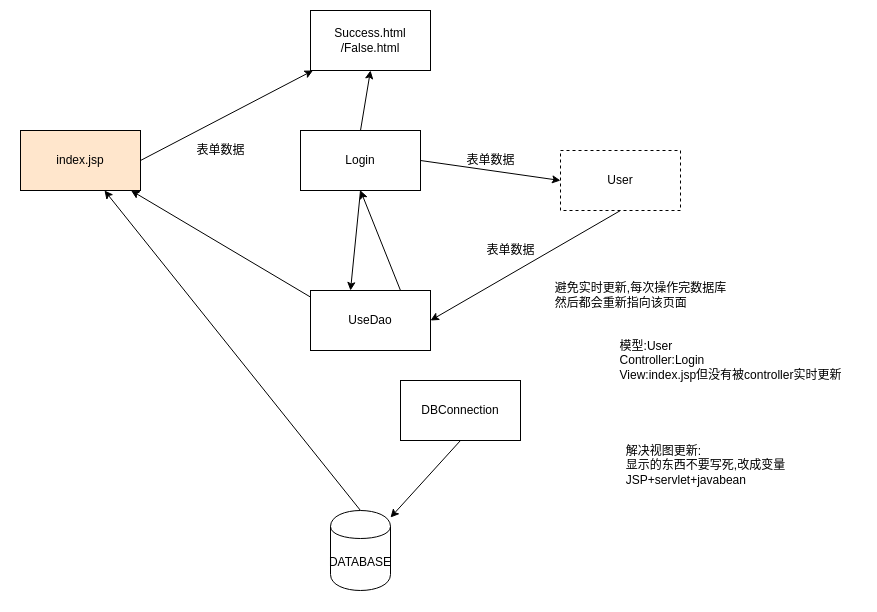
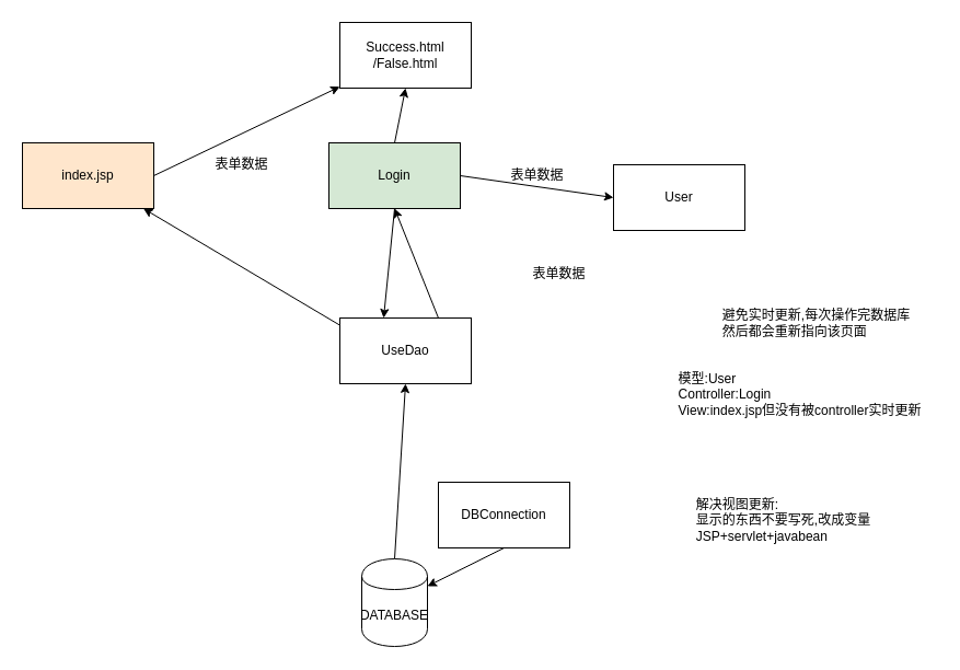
  <mxCell id="0" />
  <mxCell id="1" parent="0" />
  <mxCell id="2" style="edgeStyle=none;html=1;exitX=1;exitY=0.5;exitDx=0;exitDy=0;strokeColor=#000000;" edge="1" parent="1" source="3" target="16"><mxGeometry relative="1" as="geometry" /></mxCell>
  <mxCell id="3" value="index.jsp" style="whiteSpace=wrap;html=1;fillColor=#ffe6cc;" vertex="1" parent="1"><mxGeometry x="20" y="130" width="120" height="60" as="geometry" /></mxCell>
  <mxCell id="4" style="edgeStyle=none;html=1;exitX=1;exitY=0.5;exitDx=0;exitDy=0;entryX=0;entryY=0.5;entryDx=0;entryDy=0;strokeColor=#000000;" edge="1" parent="1" source="7" target="9"><mxGeometry relative="1" as="geometry" /></mxCell>
  <mxCell id="5" style="edgeStyle=none;html=1;exitX=0.5;exitY=1;exitDx=0;exitDy=0;strokeColor=#000000;" edge="1" parent="1" source="7"><mxGeometry relative="1" as="geometry"><mxPoint x="350" y="290" as="targetPoint" /></mxGeometry></mxCell>
  <mxCell id="6" style="edgeStyle=none;html=1;exitX=0.5;exitY=0;exitDx=0;exitDy=0;entryX=0.5;entryY=1;entryDx=0;entryDy=0;strokeColor=#000000;" edge="1" parent="1" source="7" target="16"><mxGeometry relative="1" as="geometry" /></mxCell>
- <mxCell id="7" value="Login" style="whiteSpace=wrap;html=1;" vertex="1" parent="1"><mxGeometry x="300" y="130" width="120" height="60" as="geometry" /></mxCell>
- <mxCell id="8" style="edgeStyle=none;html=1;exitX=0.5;exitY=1;exitDx=0;exitDy=0;entryX=1;entryY=0.5;entryDx=0;entryDy=0;strokeColor=#000000;" edge="1" parent="1" source="9" target="14"><mxGeometry relative="1" as="geometry" /></mxCell>
- <mxCell id="9" value="User" style="whiteSpace=wrap;html=1;dashed=1;" vertex="1" parent="1"><mxGeometry x="560" y="150" width="120" height="60" as="geometry" /></mxCell>
+ <mxCell id="7" value="Login" style="whiteSpace=wrap;html=1;fillColor=#d5e8d4;" vertex="1" parent="1"><mxGeometry x="300" y="130" width="120" height="60" as="geometry" /></mxCell>
+ <mxCell id="9" value="User" style="whiteSpace=wrap;html=1;" vertex="1" parent="1"><mxGeometry x="560" y="150" width="120" height="60" as="geometry" /></mxCell>
  <mxCell id="10" value="&lt;font color=&quot;#000000&quot;&gt;表单数据&lt;/font&gt;" style="text;html=1;align=center;verticalAlign=middle;resizable=0;points=[];autosize=1;strokeColor=none;" vertex="1" parent="1"><mxGeometry x="190" y="140" width="60" height="20" as="geometry" /></mxCell>
  <mxCell id="11" value="&lt;font color=&quot;#000000&quot;&gt;表单数据&lt;/font&gt;" style="text;html=1;align=center;verticalAlign=middle;resizable=0;points=[];autosize=1;strokeColor=none;" vertex="1" parent="1"><mxGeometry x="460" y="150" width="60" height="20" as="geometry" /></mxCell>
  <mxCell id="12" style="edgeStyle=none;html=1;exitX=0.75;exitY=0;exitDx=0;exitDy=0;strokeColor=#000000;" edge="1" parent="1" source="14"><mxGeometry relative="1" as="geometry"><mxPoint x="360" y="190" as="targetPoint" /></mxGeometry></mxCell>
  <mxCell id="13" style="edgeStyle=none;html=1;exitX=0.75;exitY=1;exitDx=0;exitDy=0;strokeColor=#000000;" edge="1" parent="1" source="14" target="3"><mxGeometry relative="1" as="geometry" /></mxCell>
  <mxCell id="14" value="UseDao" style="whiteSpace=wrap;html=1;" vertex="1" parent="1"><mxGeometry x="310" y="290" width="120" height="60" as="geometry" /></mxCell>
  <mxCell id="15" value="&lt;font color=&quot;#000000&quot;&gt;表单数据&lt;/font&gt;" style="text;html=1;align=center;verticalAlign=middle;resizable=0;points=[];autosize=1;strokeColor=none;" vertex="1" parent="1"><mxGeometry x="480" y="240" width="60" height="20" as="geometry" /></mxCell>
- <mxCell id="16" value="Success.html&lt;br&gt;/False.html" style="whiteSpace=wrap;html=1;" vertex="1" parent="1"><mxGeometry x="310" y="10" width="120" height="60" as="geometry" /></mxCell>
+ <mxCell id="16" value="Success.html&lt;br&gt;/False.html" style="whiteSpace=wrap;html=1;" vertex="1" parent="1"><mxGeometry x="310" y="20" width="120" height="60" as="geometry" /></mxCell>
  <mxCell id="17" style="edgeStyle=none;html=1;exitX=0.5;exitY=1;exitDx=0;exitDy=0;strokeColor=#000000;" edge="1" parent="1" source="18" target="20"><mxGeometry relative="1" as="geometry" /></mxCell>
- <mxCell id="18" value="DBConnection" style="whiteSpace=wrap;html=1;" vertex="1" parent="1"><mxGeometry x="400" y="380" width="120" height="60" as="geometry" /></mxCell>
- <mxCell id="19" style="edgeStyle=none;html=1;exitX=0.5;exitY=0;exitDx=0;exitDy=0;strokeColor=#000000;" edge="1" parent="1" source="20" target="3"><mxGeometry relative="1" as="geometry" /></mxCell>
+ <mxCell id="18" value="DBConnection" style="whiteSpace=wrap;html=1;" vertex="1" parent="1"><mxGeometry x="400" y="440" width="120" height="60" as="geometry" /></mxCell>
+ <mxCell id="19" style="edgeStyle=none;html=1;exitX=0.5;exitY=0;exitDx=0;exitDy=0;entryX=0.5;entryY=1;entryDx=0;entryDy=0;strokeColor=#000000;" edge="1" parent="1" source="20" target="14"><mxGeometry relative="1" as="geometry" /></mxCell>
  <mxCell id="20" value="DATABASE" style="shape=cylinder;whiteSpace=wrap;html=1;boundedLbl=1;backgroundOutline=1;" vertex="1" parent="1"><mxGeometry x="330" y="510" width="60" height="80" as="geometry" /></mxCell>
  <mxCell id="21" value="&lt;div style=&quot;text-align: left&quot;&gt;&lt;span style=&quot;color: rgb(0 , 0 , 0)&quot;&gt;模型:User&lt;/span&gt;&lt;/div&gt;&lt;font color=&quot;#000000&quot;&gt;&lt;div style=&quot;text-align: left&quot;&gt;&lt;span&gt;Controller:Login&lt;/span&gt;&lt;/div&gt;&lt;div style=&quot;text-align: left&quot;&gt;&lt;span&gt;View:index.jsp但没有被controller实时更新&lt;/span&gt;&lt;/div&gt;&lt;/font&gt;" style="text;html=1;align=center;verticalAlign=middle;resizable=0;points=[];autosize=1;strokeColor=none;" vertex="1" parent="1"><mxGeometry x="605" y="335" width="250" height="50" as="geometry" /></mxCell>
- <mxCell id="22" value="&lt;div style=&quot;text-align: left&quot;&gt;&lt;font color=&quot;#000000&quot;&gt;解决视图更新:&lt;/font&gt;&lt;/div&gt;&lt;div style=&quot;text-align: left&quot;&gt;&lt;font color=&quot;#000000&quot;&gt;显示的东西不要写死,改成变量&lt;/font&gt;&lt;/div&gt;&lt;div style=&quot;text-align: left&quot;&gt;&lt;font color=&quot;#000000&quot;&gt;JSP+servlet+javabean&lt;/font&gt;&lt;/div&gt;" style="text;html=1;align=center;verticalAlign=middle;resizable=0;points=[];autosize=1;strokeColor=none;" vertex="1" parent="1"><mxGeometry x="620" y="440" width="170" height="50" as="geometry" /></mxCell>
- <mxCell id="23" value="&lt;div style=&quot;text-align: left&quot;&gt;&lt;font color=&quot;#000000&quot;&gt;避免实时更新,每次操作完数据库&lt;/font&gt;&lt;/div&gt;&lt;div style=&quot;text-align: left&quot;&gt;&lt;font color=&quot;#000000&quot;&gt;然后都会重新指向该页面&lt;/font&gt;&lt;/div&gt;" style="text;html=1;align=center;verticalAlign=middle;resizable=0;points=[];autosize=1;strokeColor=none;" vertex="1" parent="1"><mxGeometry x="545" y="280" width="190" height="30" as="geometry" /></mxCell>
+ <mxCell id="22" value="&lt;div style=&quot;text-align: left&quot;&gt;&lt;font color=&quot;#000000&quot;&gt;解决视图更新:&lt;/font&gt;&lt;/div&gt;&lt;div style=&quot;text-align: left&quot;&gt;&lt;font color=&quot;#000000&quot;&gt;显示的东西不要写死,改成变量&lt;/font&gt;&lt;/div&gt;&lt;div style=&quot;text-align: left&quot;&gt;&lt;font color=&quot;#000000&quot;&gt;JSP+servlet+javabean&lt;/font&gt;&lt;/div&gt;" style="text;html=1;align=center;verticalAlign=middle;resizable=0;points=[];autosize=1;strokeColor=none;" vertex="1" parent="1"><mxGeometry x="630" y="450" width="170" height="50" as="geometry" /></mxCell>
+ <mxCell id="23" value="&lt;div style=&quot;text-align: left&quot;&gt;&lt;font color=&quot;#000000&quot;&gt;避免实时更新,每次操作完数据库&lt;/font&gt;&lt;/div&gt;&lt;div style=&quot;text-align: left&quot;&gt;&lt;font color=&quot;#000000&quot;&gt;然后都会重新指向该页面&lt;/font&gt;&lt;/div&gt;" style="text;html=1;align=center;verticalAlign=middle;resizable=0;points=[];autosize=1;strokeColor=none;" vertex="1" parent="1"><mxGeometry x="650" y="280" width="190" height="30" as="geometry" /></mxCell>
